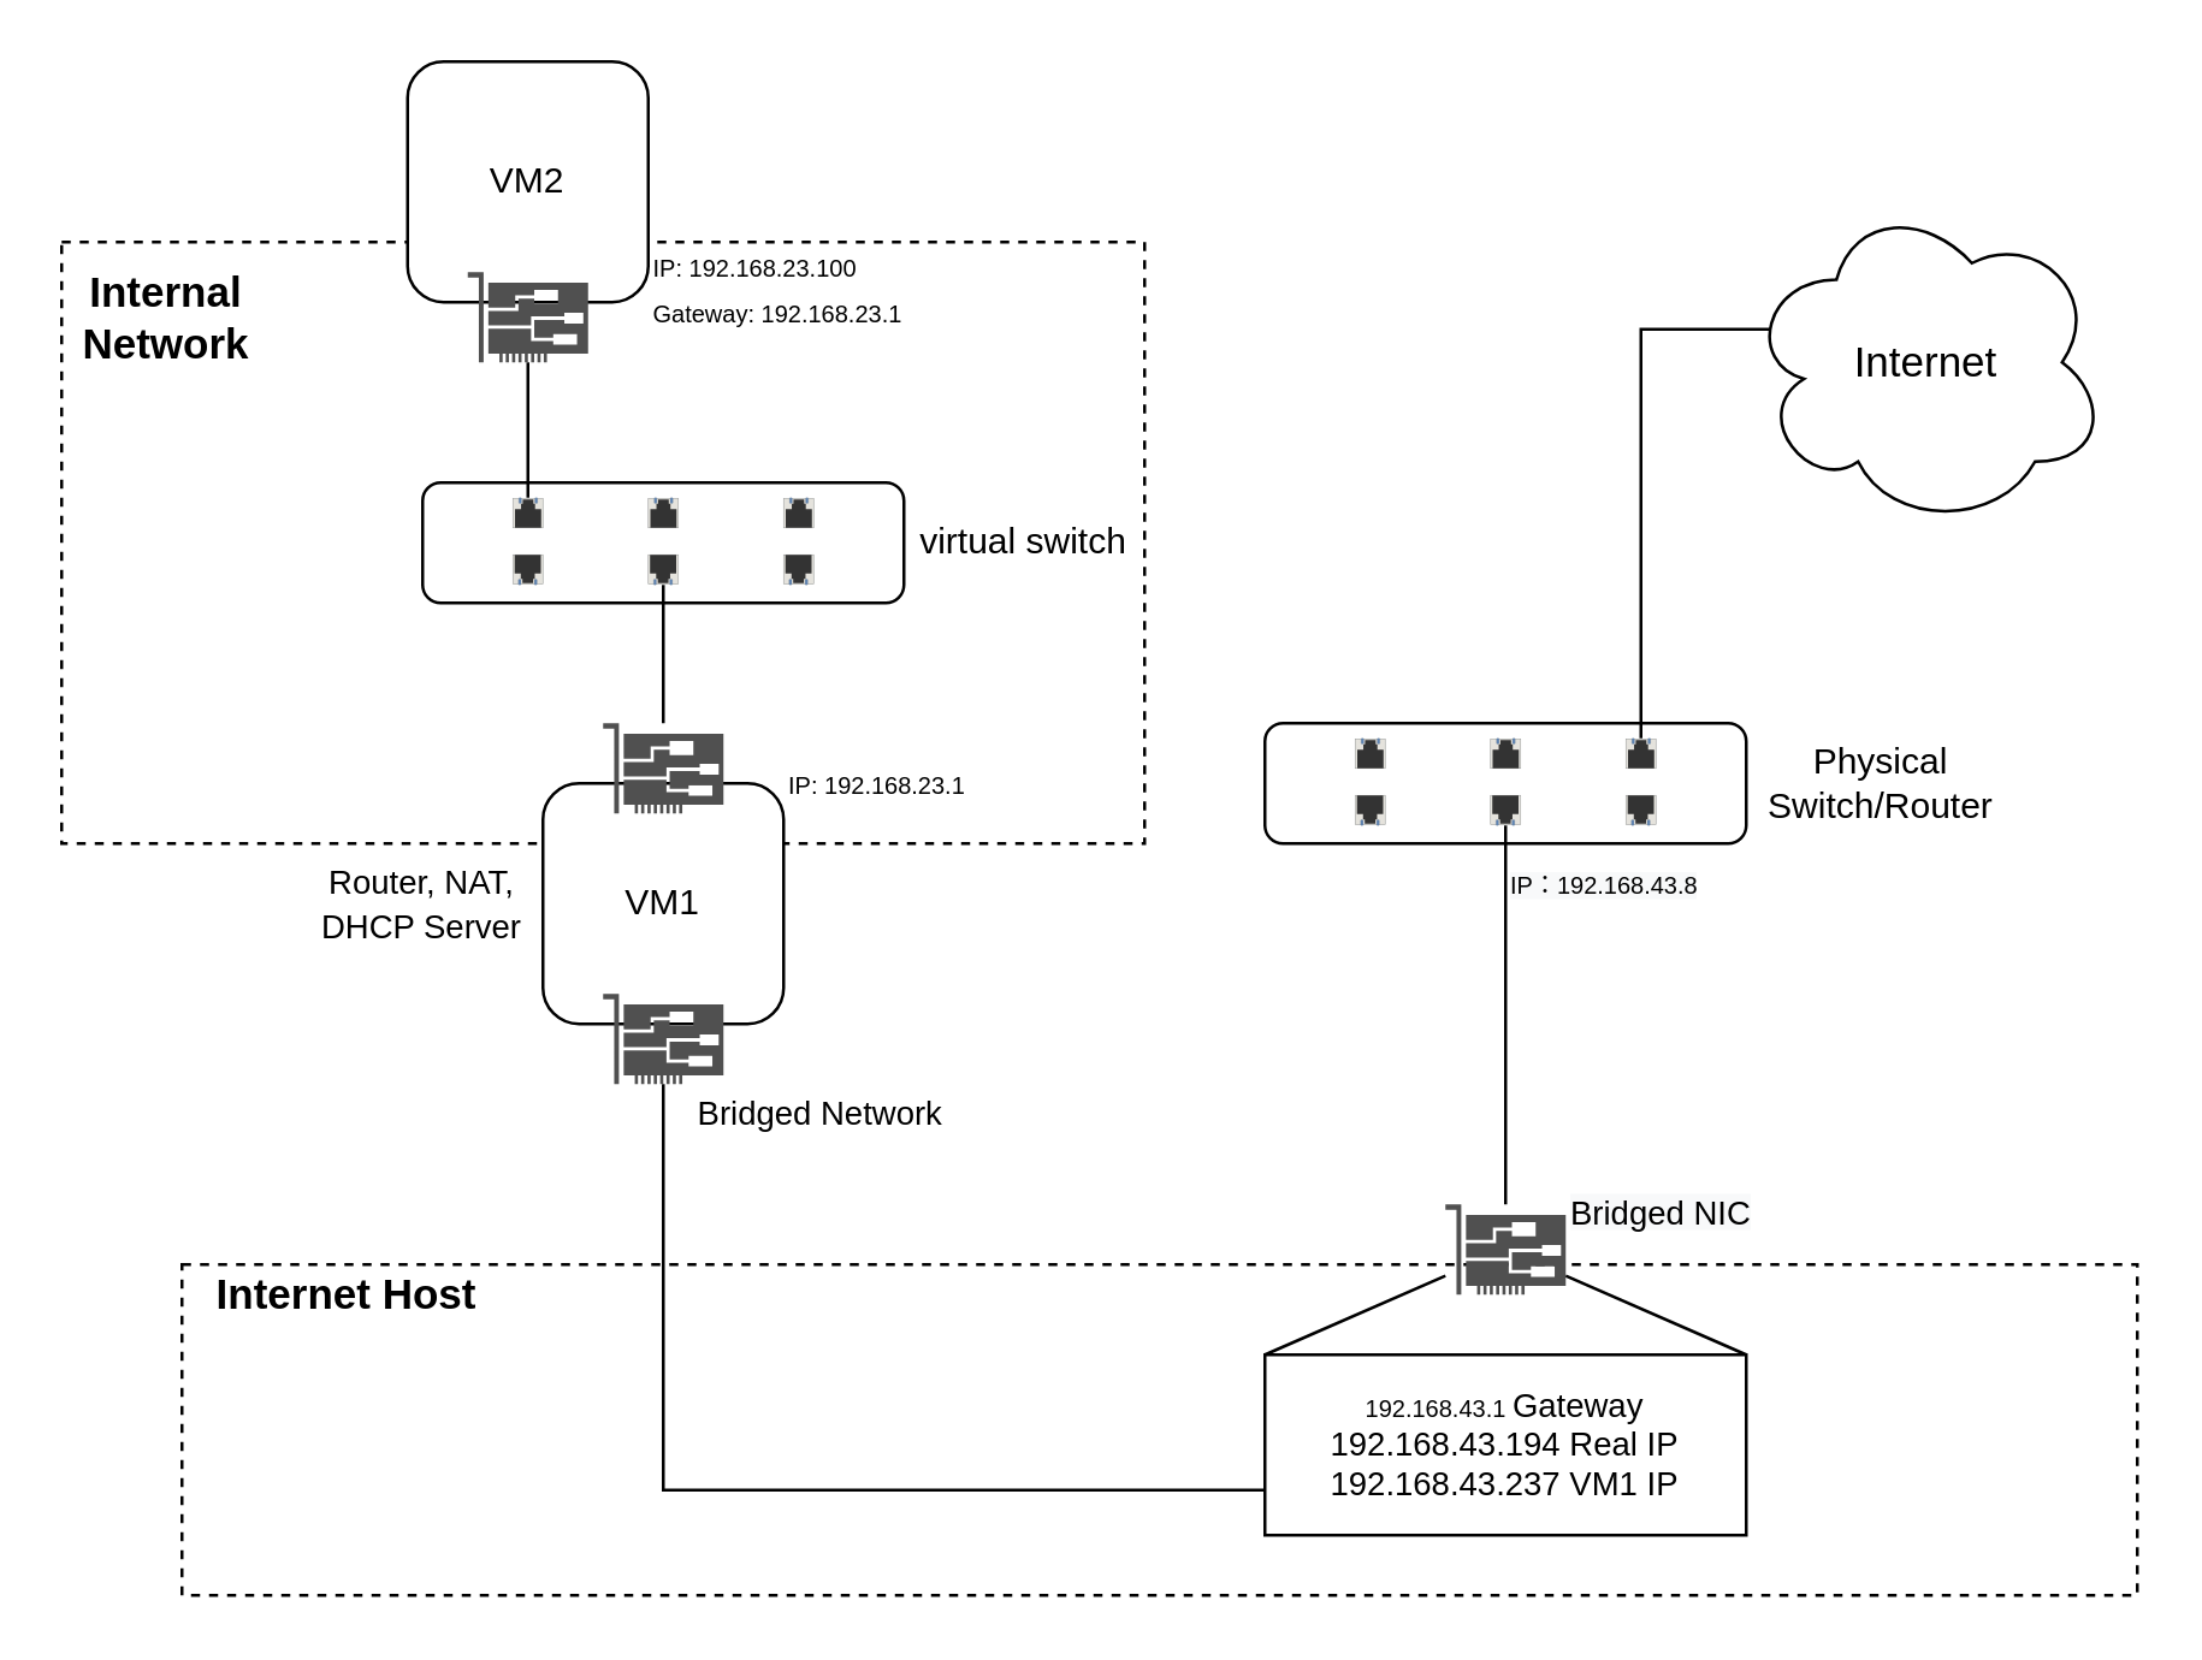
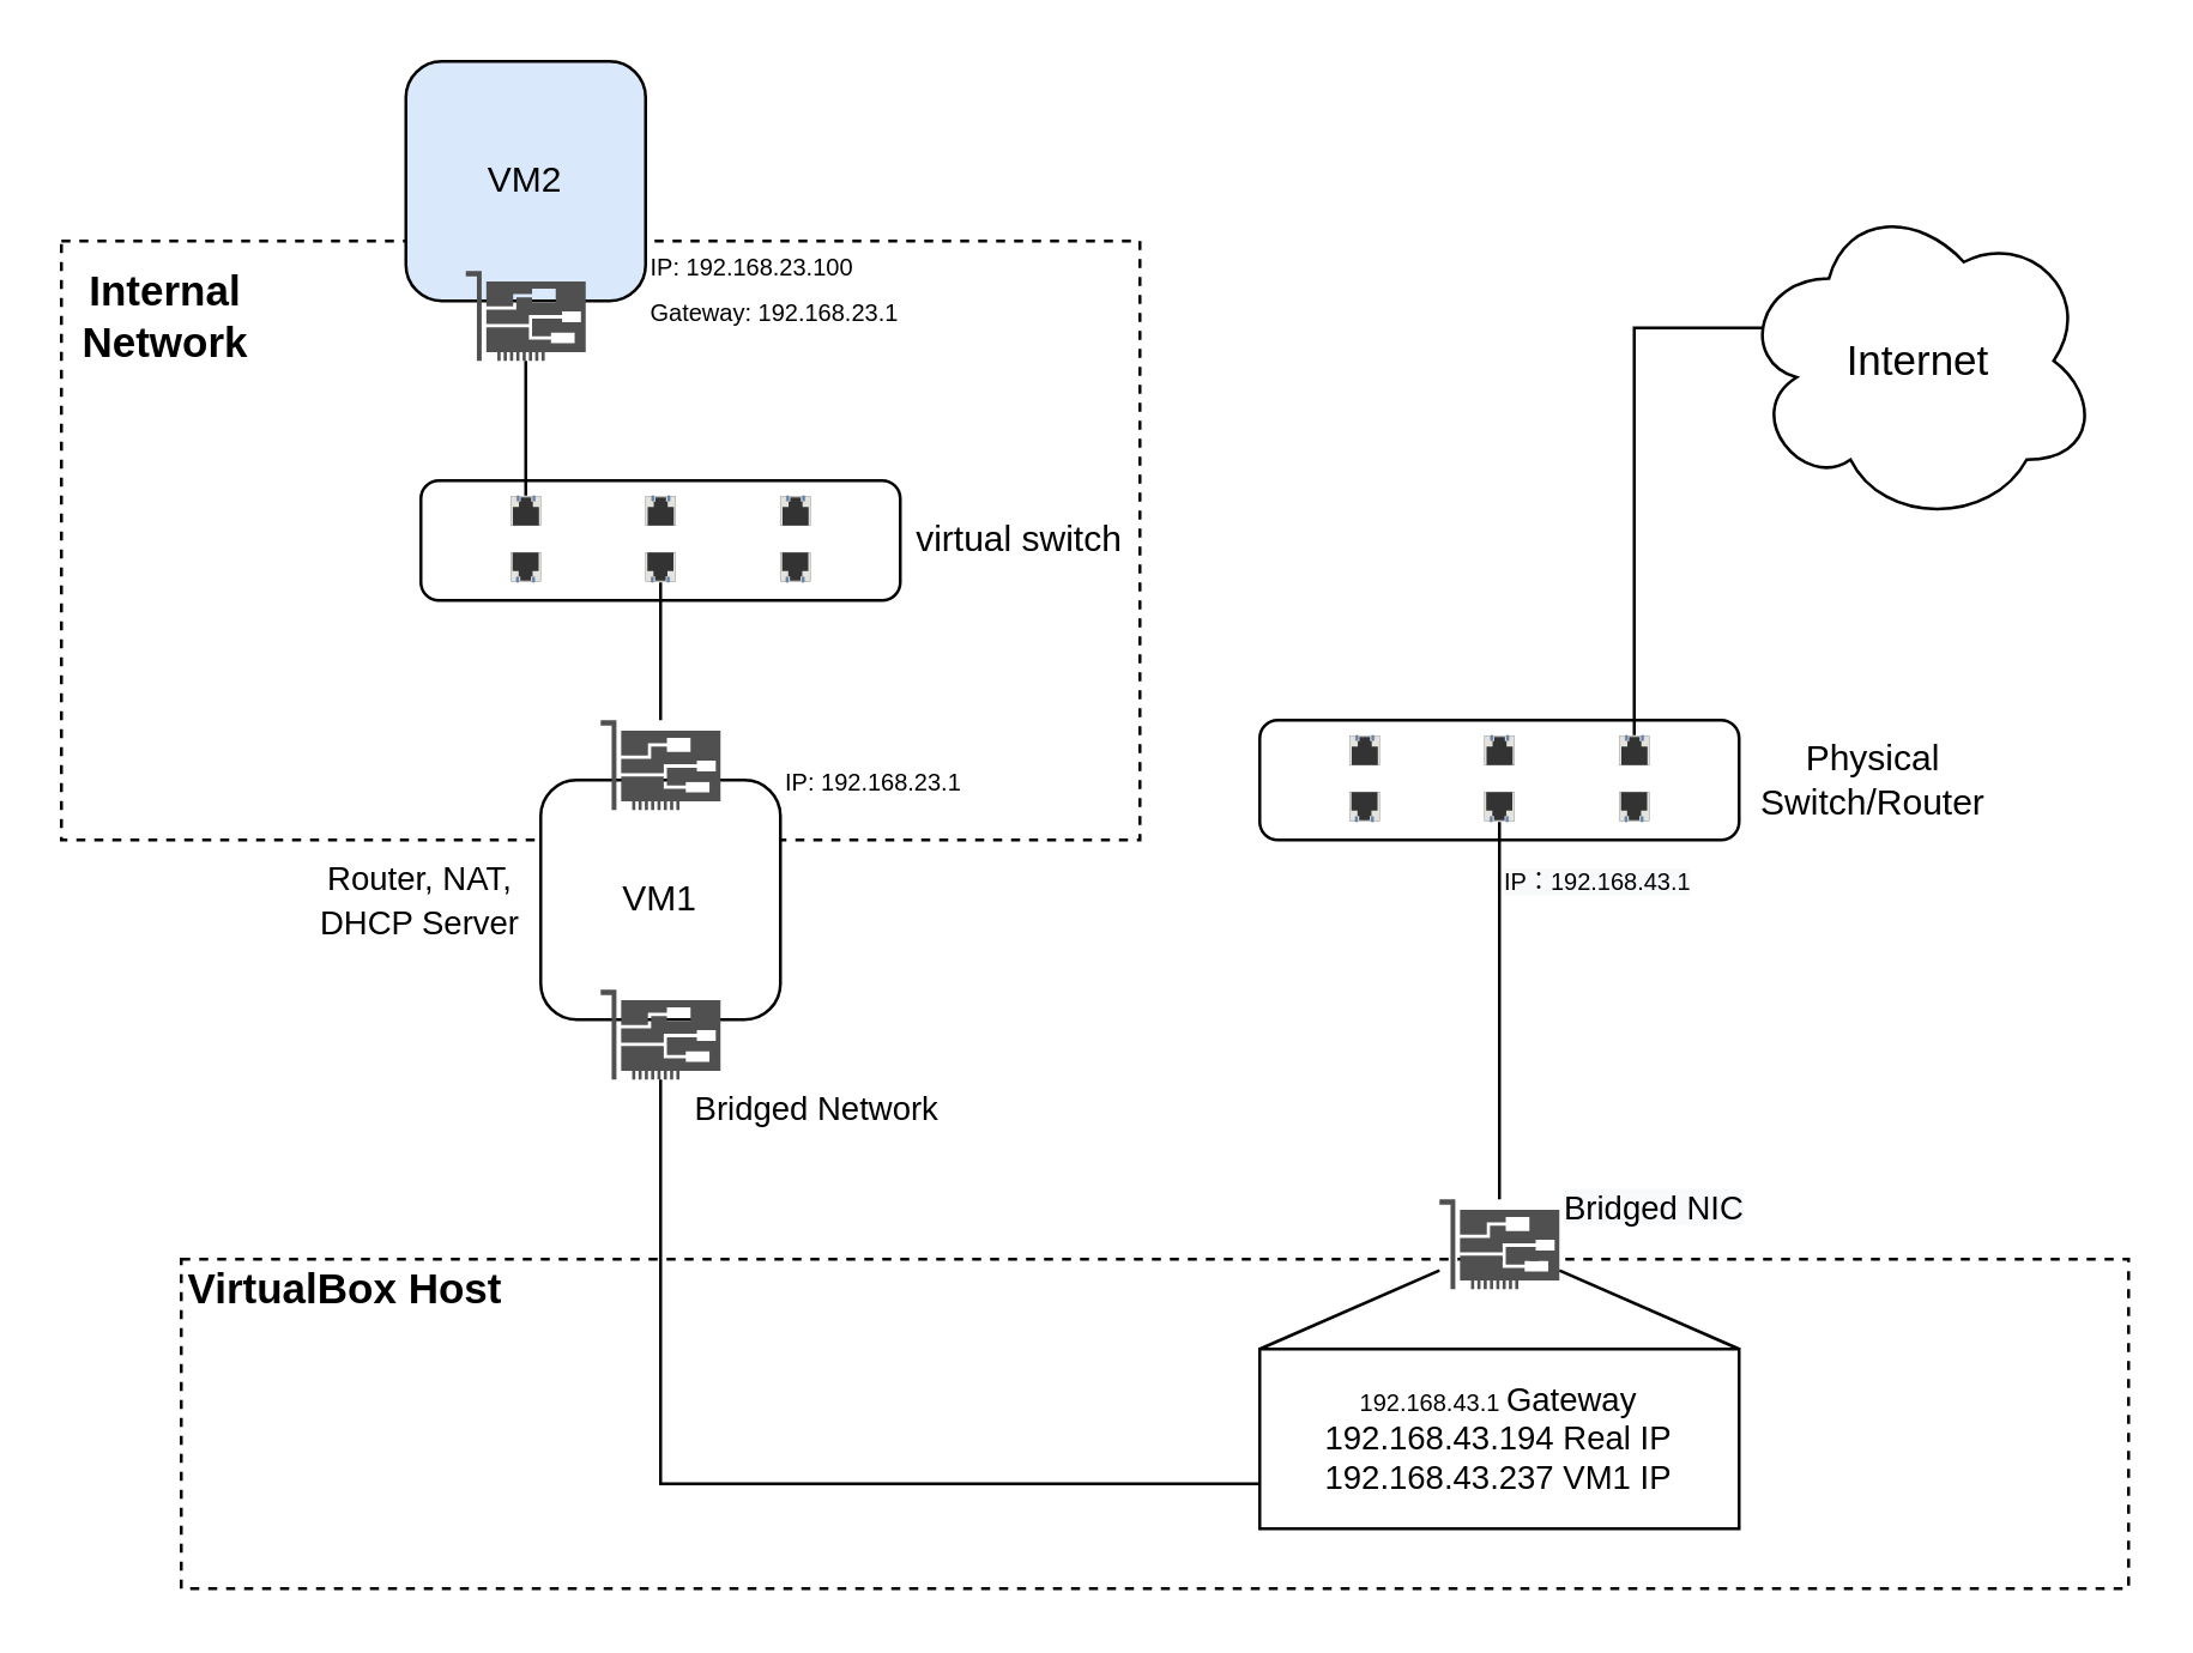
  <mxCell id="0" />
  <mxCell id="1" parent="0" />
  <mxCell id="2" value="" style="rounded=0;whiteSpace=wrap;html=1;dashed=1;fontSize=11;strokeColor=#000000;strokeWidth=1;" parent="1" vertex="1"><mxGeometry x="60" y="420" width="650" height="110" as="geometry" /></mxCell>
  <mxCell id="3" value="" style="rounded=1;whiteSpace=wrap;html=1;" parent="1" vertex="1"><mxGeometry x="420" y="240" width="160" height="40" as="geometry" /></mxCell>
  <mxCell id="4" value="" style="html=1;verticalLabelPosition=bottom;verticalAlign=top;outlineConnect=0;shadow=0;dashed=0;shape=mxgraph.rack.hpe_aruba.switches.rj45_sfp_alt;" parent="1" vertex="1"><mxGeometry x="450" y="245" width="10" height="10" as="geometry" /></mxCell>
  <mxCell id="5" value="" style="html=1;verticalLabelPosition=bottom;verticalAlign=top;outlineConnect=0;shadow=0;dashed=0;shape=mxgraph.rack.hpe_aruba.switches.rj45_sfp_alt;rotation=-180;" parent="1" vertex="1"><mxGeometry x="450" y="264" width="10" height="10" as="geometry" /></mxCell>
  <mxCell id="6" value="" style="html=1;verticalLabelPosition=bottom;verticalAlign=top;outlineConnect=0;shadow=0;dashed=0;shape=mxgraph.rack.hpe_aruba.switches.rj45_sfp_alt;" parent="1" vertex="1"><mxGeometry x="495" y="245" width="10" height="10" as="geometry" /></mxCell>
  <mxCell id="7" value="" style="html=1;verticalLabelPosition=bottom;verticalAlign=top;outlineConnect=0;shadow=0;dashed=0;shape=mxgraph.rack.hpe_aruba.switches.rj45_sfp_alt;rotation=-180;" parent="1" vertex="1"><mxGeometry x="495" y="264" width="10" height="10" as="geometry" /></mxCell>
  <mxCell id="8" value="" style="html=1;verticalLabelPosition=bottom;verticalAlign=top;outlineConnect=0;shadow=0;dashed=0;shape=mxgraph.rack.hpe_aruba.switches.rj45_sfp_alt;" parent="1" vertex="1"><mxGeometry x="540" y="245" width="10" height="10" as="geometry" /></mxCell>
  <mxCell id="9" value="" style="html=1;verticalLabelPosition=bottom;verticalAlign=top;outlineConnect=0;shadow=0;dashed=0;shape=mxgraph.rack.hpe_aruba.switches.rj45_sfp_alt;rotation=-180;" parent="1" vertex="1"><mxGeometry x="540" y="264" width="10" height="10" as="geometry" /></mxCell>
  <mxCell id="10" value="Physical Switch/Router" style="text;html=1;strokeColor=none;fillColor=none;align=center;verticalAlign=middle;whiteSpace=wrap;rounded=0;" parent="1" vertex="1"><mxGeometry x="580" y="245" width="90" height="30" as="geometry" /></mxCell>
  <mxCell id="11" value="" style="rounded=0;whiteSpace=wrap;html=1;strokeColor=#000000;dashed=1;" parent="1" vertex="1"><mxGeometry x="20" y="80" width="360" height="200" as="geometry" /></mxCell>
  <mxCell id="12" value="" style="rounded=1;whiteSpace=wrap;html=1;" parent="1" vertex="1"><mxGeometry x="140" y="160" width="160" height="40" as="geometry" /></mxCell>
  <mxCell id="13" value="" style="html=1;verticalLabelPosition=bottom;verticalAlign=top;outlineConnect=0;shadow=0;dashed=0;shape=mxgraph.rack.hpe_aruba.switches.rj45_sfp_alt;" parent="1" vertex="1"><mxGeometry x="170" y="165" width="10" height="10" as="geometry" /></mxCell>
  <mxCell id="14" value="" style="html=1;verticalLabelPosition=bottom;verticalAlign=top;outlineConnect=0;shadow=0;dashed=0;shape=mxgraph.rack.hpe_aruba.switches.rj45_sfp_alt;rotation=-180;" parent="1" vertex="1"><mxGeometry x="170" y="184" width="10" height="10" as="geometry" /></mxCell>
  <mxCell id="15" value="" style="html=1;verticalLabelPosition=bottom;verticalAlign=top;outlineConnect=0;shadow=0;dashed=0;shape=mxgraph.rack.hpe_aruba.switches.rj45_sfp_alt;" parent="1" vertex="1"><mxGeometry x="215" y="165" width="10" height="10" as="geometry" /></mxCell>
  <mxCell id="16" value="" style="html=1;verticalLabelPosition=bottom;verticalAlign=top;outlineConnect=0;shadow=0;dashed=0;shape=mxgraph.rack.hpe_aruba.switches.rj45_sfp_alt;rotation=-180;" parent="1" vertex="1"><mxGeometry x="215" y="184" width="10" height="10" as="geometry" /></mxCell>
  <mxCell id="17" value="" style="html=1;verticalLabelPosition=bottom;verticalAlign=top;outlineConnect=0;shadow=0;dashed=0;shape=mxgraph.rack.hpe_aruba.switches.rj45_sfp_alt;" parent="1" vertex="1"><mxGeometry x="260" y="165" width="10" height="10" as="geometry" /></mxCell>
  <mxCell id="18" value="" style="html=1;verticalLabelPosition=bottom;verticalAlign=top;outlineConnect=0;shadow=0;dashed=0;shape=mxgraph.rack.hpe_aruba.switches.rj45_sfp_alt;rotation=-180;" parent="1" vertex="1"><mxGeometry x="260" y="184" width="10" height="10" as="geometry" /></mxCell>
  <mxCell id="19" value="VM1" style="rounded=1;whiteSpace=wrap;html=1;" parent="1" vertex="1"><mxGeometry x="180" y="260" width="80" height="80" as="geometry" /></mxCell>
  <mxCell id="20" value="&lt;font style=&quot;font-size: 11px&quot;&gt;Router, NAT, DHCP Server&lt;/font&gt;" style="text;html=1;strokeColor=none;fillColor=none;align=center;verticalAlign=middle;whiteSpace=wrap;rounded=0;" parent="1" vertex="1"><mxGeometry x="100" y="280" width="80" height="40" as="geometry" /></mxCell>
  <mxCell id="21" style="edgeStyle=orthogonalEdgeStyle;rounded=0;orthogonalLoop=1;jettySize=auto;html=1;entryX=0;entryY=0.75;entryDx=0;entryDy=0;fontFamily=Helvetica;fontSize=11;fontColor=default;endArrow=none;endFill=0;" parent="1" source="22" target="42" edge="1"><mxGeometry relative="1" as="geometry"><Array as="points"><mxPoint x="220" y="495" /></Array></mxGeometry></mxCell>
  <mxCell id="22" value="" style="sketch=0;pointerEvents=1;shadow=0;dashed=0;html=1;strokeColor=none;fillColor=#505050;labelPosition=center;verticalLabelPosition=bottom;verticalAlign=top;outlineConnect=0;align=center;shape=mxgraph.office.devices.nic;" parent="1" vertex="1"><mxGeometry x="200" y="330" width="40" height="30" as="geometry" /></mxCell>
  <mxCell id="23" style="edgeStyle=none;rounded=0;orthogonalLoop=1;jettySize=auto;html=1;endArrow=none;endFill=0;" parent="1" source="24" target="16" edge="1"><mxGeometry relative="1" as="geometry" /></mxCell>
  <mxCell id="24" value="" style="sketch=0;pointerEvents=1;shadow=0;dashed=0;html=1;strokeColor=none;fillColor=#505050;labelPosition=center;verticalLabelPosition=bottom;verticalAlign=top;outlineConnect=0;align=center;shape=mxgraph.office.devices.nic;" parent="1" vertex="1"><mxGeometry x="200" y="240" width="40" height="30" as="geometry" /></mxCell>
- <mxCell id="25" value="VM2" style="rounded=1;whiteSpace=wrap;html=1;" parent="1" vertex="1"><mxGeometry x="135" y="20" width="80" height="80" as="geometry" /></mxCell>
+ <mxCell id="25" value="VM2" style="rounded=1;whiteSpace=wrap;html=1;fillColor=#dae8fc;" parent="1" vertex="1"><mxGeometry x="135" y="20" width="80" height="80" as="geometry" /></mxCell>
  <mxCell id="26" style="edgeStyle=none;rounded=0;orthogonalLoop=1;jettySize=auto;html=1;endArrow=none;endFill=0;" parent="1" source="27" target="13" edge="1"><mxGeometry relative="1" as="geometry" /></mxCell>
  <mxCell id="27" value="" style="sketch=0;pointerEvents=1;shadow=0;dashed=0;html=1;strokeColor=none;fillColor=#505050;labelPosition=center;verticalLabelPosition=bottom;verticalAlign=top;outlineConnect=0;align=center;shape=mxgraph.office.devices.nic;" parent="1" vertex="1"><mxGeometry x="155" y="90" width="40" height="30" as="geometry" /></mxCell>
  <mxCell id="28" value="virtual switch" style="text;html=1;strokeColor=none;fillColor=none;align=center;verticalAlign=middle;whiteSpace=wrap;rounded=0;" parent="1" vertex="1"><mxGeometry x="300" y="170" width="80" height="20" as="geometry" /></mxCell>
  <mxCell id="29" value="&lt;b style=&quot;font-size: 14px&quot;&gt;Internal&lt;br&gt;Network&lt;/b&gt;" style="text;html=1;strokeColor=none;fillColor=none;align=center;verticalAlign=middle;whiteSpace=wrap;rounded=0;dashed=1;" parent="1" vertex="1"><mxGeometry x="20" y="80" width="70" height="50" as="geometry" /></mxCell>
  <mxCell id="30" value="&lt;font style=&quot;font-size: 8px&quot;&gt;IP: 192.168.23.100&lt;br&gt;Gateway: 192.168.23.1&lt;/font&gt;" style="text;html=1;strokeColor=none;fillColor=none;align=left;verticalAlign=middle;whiteSpace=wrap;rounded=0;dashed=1;strokeWidth=1;" parent="1" vertex="1"><mxGeometry x="215" y="80" width="135" height="30" as="geometry" /></mxCell>
  <mxCell id="31" value="&lt;font style=&quot;font-size: 8px&quot;&gt;IP: 192.168.23.1&lt;br&gt;&lt;/font&gt;" style="text;html=1;strokeColor=none;fillColor=none;align=left;verticalAlign=middle;whiteSpace=wrap;rounded=0;dashed=1;strokeWidth=1;" parent="1" vertex="1"><mxGeometry x="260" y="250" width="100" height="20" as="geometry" /></mxCell>
  <mxCell id="32" style="edgeStyle=none;rounded=0;orthogonalLoop=1;jettySize=auto;html=1;fontSize=14;endArrow=none;endFill=0;" parent="1" source="35" target="7" edge="1"><mxGeometry relative="1" as="geometry" /></mxCell>
  <mxCell id="33" style="edgeStyle=none;rounded=0;orthogonalLoop=1;jettySize=auto;html=1;entryX=0;entryY=0;entryDx=0;entryDy=0;fontFamily=Helvetica;fontSize=11;fontColor=default;endArrow=none;endFill=0;" parent="1" source="35" target="42" edge="1"><mxGeometry relative="1" as="geometry" /></mxCell>
  <mxCell id="34" style="edgeStyle=none;rounded=0;orthogonalLoop=1;jettySize=auto;html=1;entryX=1;entryY=0;entryDx=0;entryDy=0;fontFamily=Helvetica;fontSize=11;fontColor=default;endArrow=none;endFill=0;" parent="1" source="35" target="42" edge="1"><mxGeometry relative="1" as="geometry" /></mxCell>
  <mxCell id="35" value="" style="sketch=0;pointerEvents=1;shadow=0;dashed=0;html=1;strokeColor=none;fillColor=#505050;labelPosition=center;verticalLabelPosition=bottom;verticalAlign=top;outlineConnect=0;align=center;shape=mxgraph.office.devices.nic;" parent="1" vertex="1"><mxGeometry x="480" y="400" width="40" height="30" as="geometry" /></mxCell>
- <mxCell id="36" value="&lt;b&gt;&lt;font style=&quot;font-size: 14px&quot;&gt;Internet Host&lt;/font&gt;&lt;/b&gt;" style="text;html=1;strokeColor=none;fillColor=none;align=center;verticalAlign=middle;whiteSpace=wrap;rounded=0;dashed=1;fontSize=11;" parent="1" vertex="1"><mxGeometry x="60" y="420" width="110" height="20" as="geometry" /></mxCell>
+ <mxCell id="36" value="&lt;b&gt;&lt;font style=&quot;font-size: 14px&quot;&gt;VirtualBox Host&lt;/font&gt;&lt;/b&gt;" style="text;html=1;strokeColor=none;fillColor=none;align=center;verticalAlign=middle;whiteSpace=wrap;rounded=0;dashed=1;fontSize=11;" parent="1" vertex="1"><mxGeometry x="60" y="420" width="110" height="20" as="geometry" /></mxCell>
  <mxCell id="37" style="edgeStyle=orthogonalEdgeStyle;rounded=0;orthogonalLoop=1;jettySize=auto;html=1;exitX=0.07;exitY=0.4;exitDx=0;exitDy=0;exitPerimeter=0;fontSize=14;endArrow=none;endFill=0;" parent="1" source="38" target="8" edge="1"><mxGeometry relative="1" as="geometry" /></mxCell>
  <mxCell id="38" value="Internet" style="ellipse;shape=cloud;whiteSpace=wrap;html=1;fontSize=14;strokeColor=#000000;strokeWidth=1;" parent="1" vertex="1"><mxGeometry x="580" y="65" width="120" height="110" as="geometry" /></mxCell>
  <mxCell id="39" value="&lt;div style=&quot;text-align: left&quot;&gt;Bridged Network&lt;/div&gt;" style="text;html=1;strokeColor=none;fillColor=none;align=center;verticalAlign=middle;whiteSpace=wrap;rounded=0;fontFamily=Helvetica;fontSize=11;fontColor=default;" parent="1" vertex="1"><mxGeometry x="225" y="360" width="95" height="20" as="geometry" /></mxCell>
  <mxCell id="40" value="&lt;span style=&quot;color: rgb(0 , 0 , 0) ; font-family: &amp;#34;helvetica&amp;#34; ; font-size: 11px ; font-style: normal ; font-weight: 400 ; letter-spacing: normal ; text-align: left ; text-indent: 0px ; text-transform: none ; word-spacing: 0px ; background-color: rgb(248 , 249 , 250) ; display: inline ; float: none&quot;&gt;&lt;span style=&quot;font-family: &amp;#34;helvetica&amp;#34; ; text-align: center&quot;&gt;Bridged NIC&lt;/span&gt;&lt;br&gt;&lt;/span&gt;" style="text;whiteSpace=wrap;html=1;fontSize=11;fontFamily=Helvetica;fontColor=default;" parent="1" vertex="1"><mxGeometry x="520" y="390" width="80" height="30" as="geometry" /></mxCell>
- <mxCell id="41" value="&lt;span style=&quot;color: rgb(0 , 0 , 0) ; font-family: &amp;#34;helvetica&amp;#34; ; font-size: 8px ; font-style: normal ; font-weight: 400 ; letter-spacing: normal ; text-align: left ; text-indent: 0px ; text-transform: none ; word-spacing: 0px ; background-color: rgb(248 , 249 , 250) ; display: inline ; float: none&quot;&gt;IP：192.168.43.8&lt;/span&gt;" style="text;whiteSpace=wrap;html=1;fontSize=11;fontFamily=Helvetica;fontColor=default;" parent="1" vertex="1"><mxGeometry x="500" y="280" width="100" height="30" as="geometry" /></mxCell>
+ <mxCell id="41" value="&lt;span style=&quot;color: rgb(0 , 0 , 0) ; font-family: &amp;#34;helvetica&amp;#34; ; font-size: 8px ; font-style: normal ; font-weight: 400 ; letter-spacing: normal ; text-align: left ; text-indent: 0px ; text-transform: none ; word-spacing: 0px ; background-color: rgb(248 , 249 , 250) ; display: inline ; float: none&quot;&gt;IP：192.168.43.1&lt;/span&gt;" style="text;whiteSpace=wrap;html=1;fontSize=11;fontFamily=Helvetica;fontColor=default;" parent="1" vertex="1"><mxGeometry x="500" y="280" width="100" height="30" as="geometry" /></mxCell>
  <mxCell id="42" value="&lt;span style=&quot;font-size: 8px ; text-align: left&quot;&gt;192.168.43.1&amp;nbsp;&lt;/span&gt;Gateway&lt;br&gt;192.168.43.194 Real IP&lt;br&gt;192.168.43.237 VM1 IP" style="rounded=0;whiteSpace=wrap;html=1;fontFamily=Helvetica;fontSize=11;fontColor=default;strokeColor=#000000;strokeWidth=1;fillColor=default;" parent="1" vertex="1"><mxGeometry x="420" y="450" width="160" height="60" as="geometry" /></mxCell>
